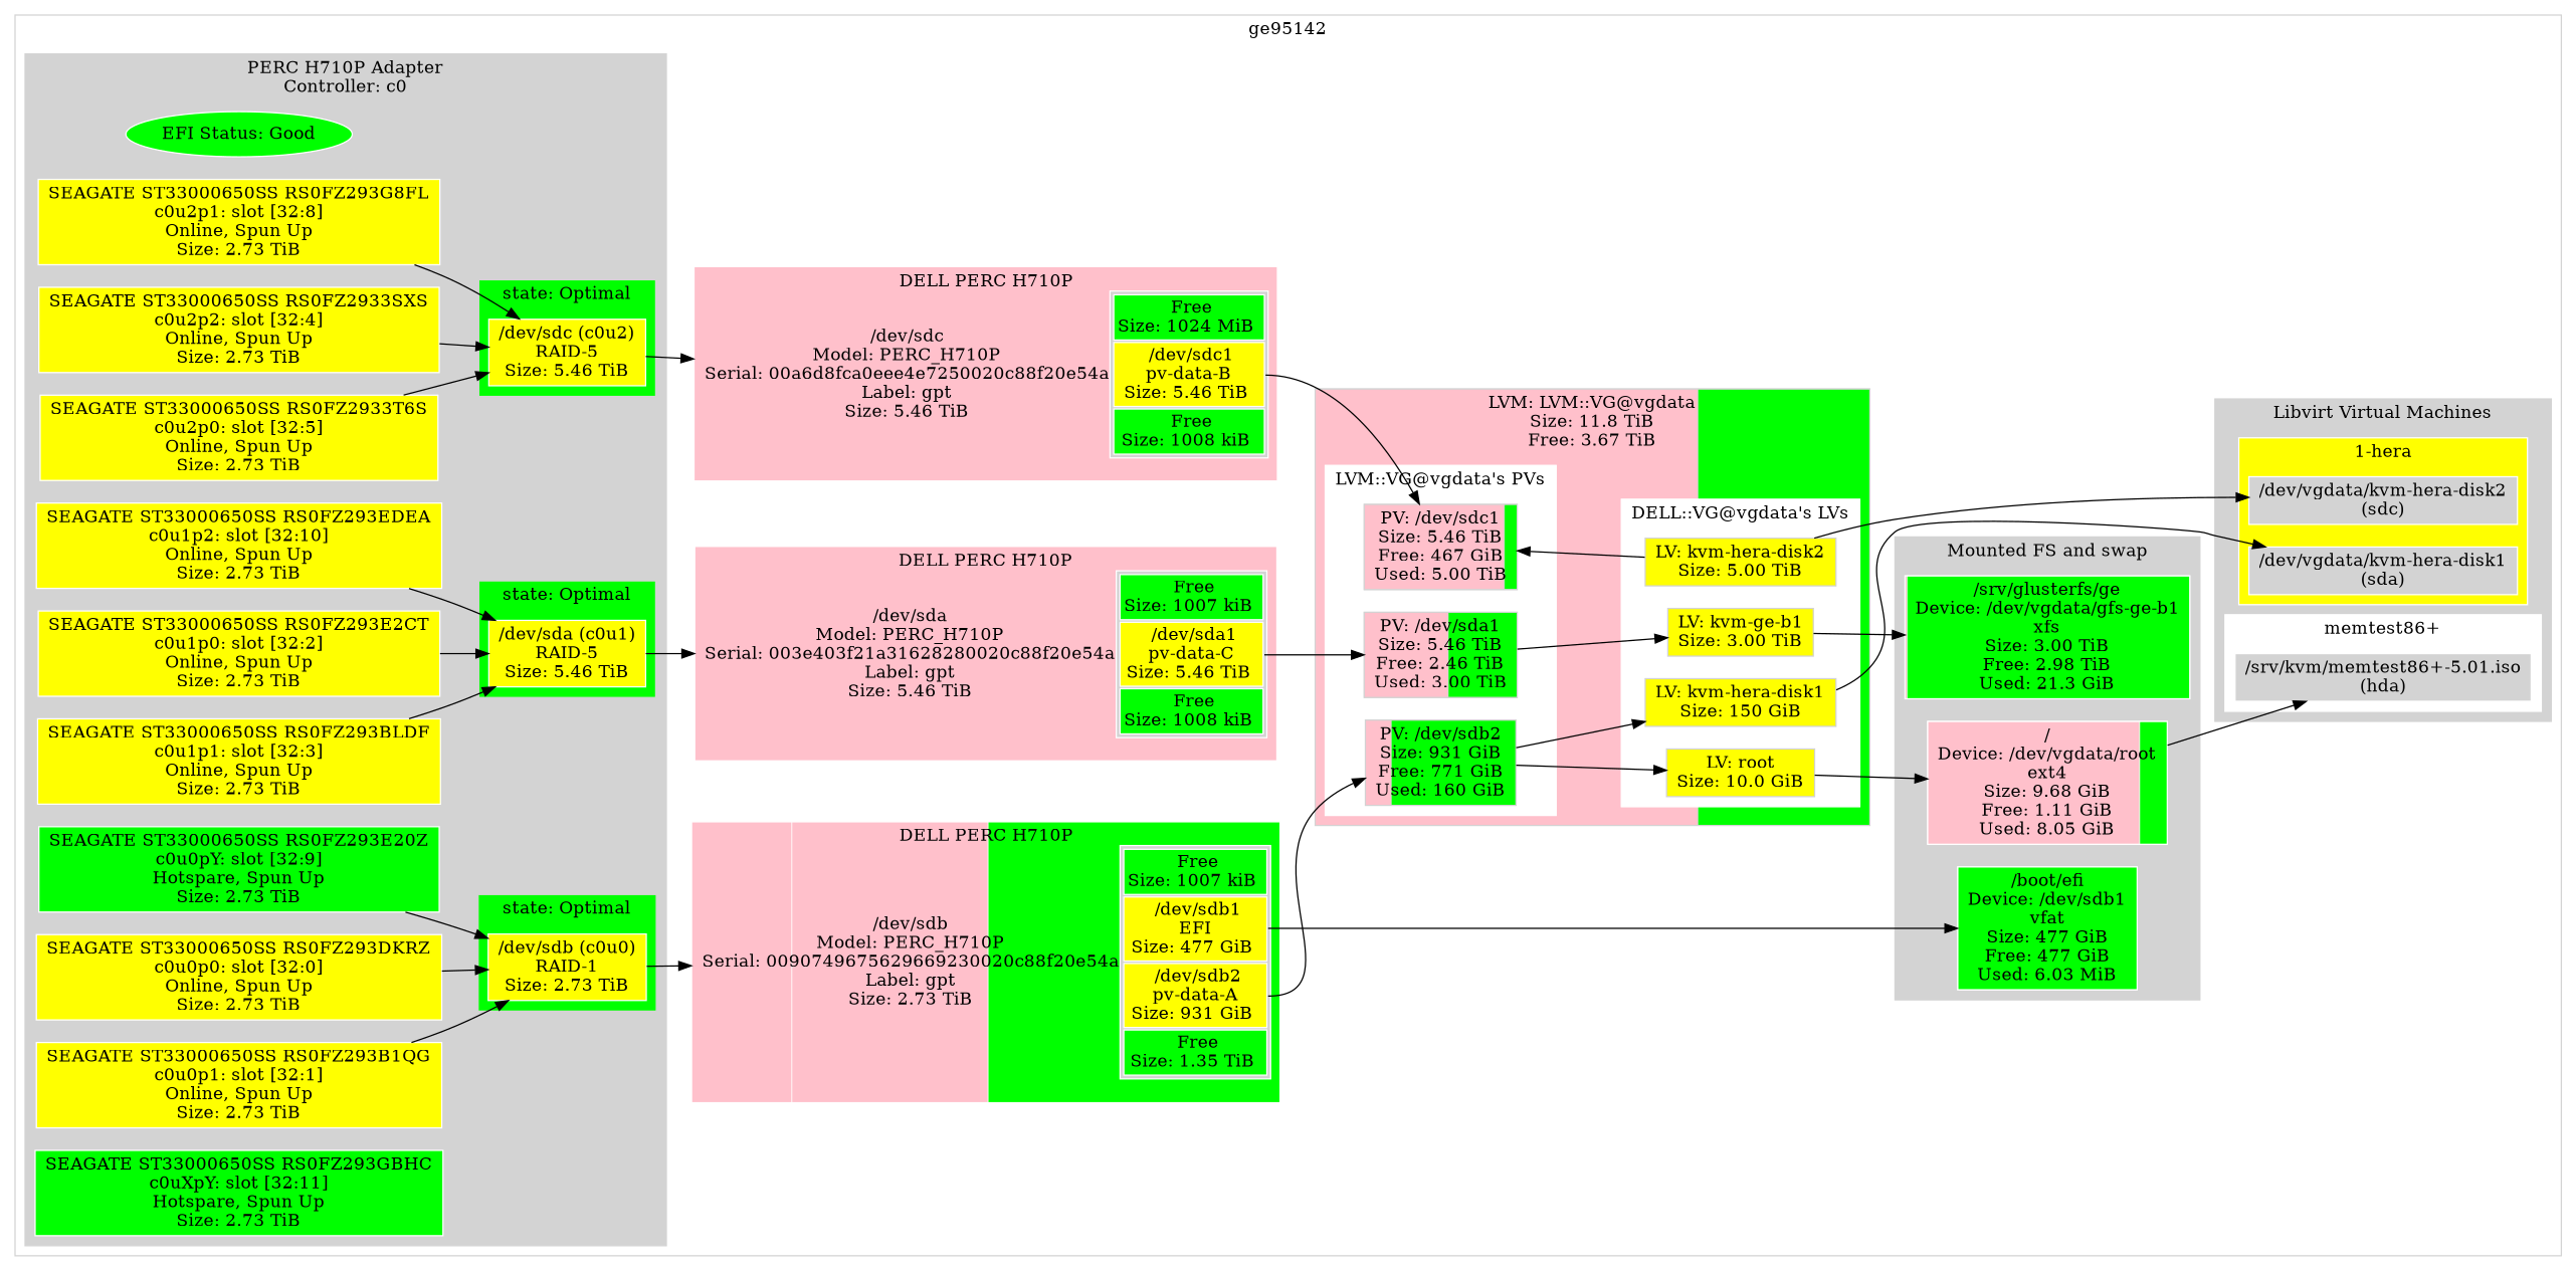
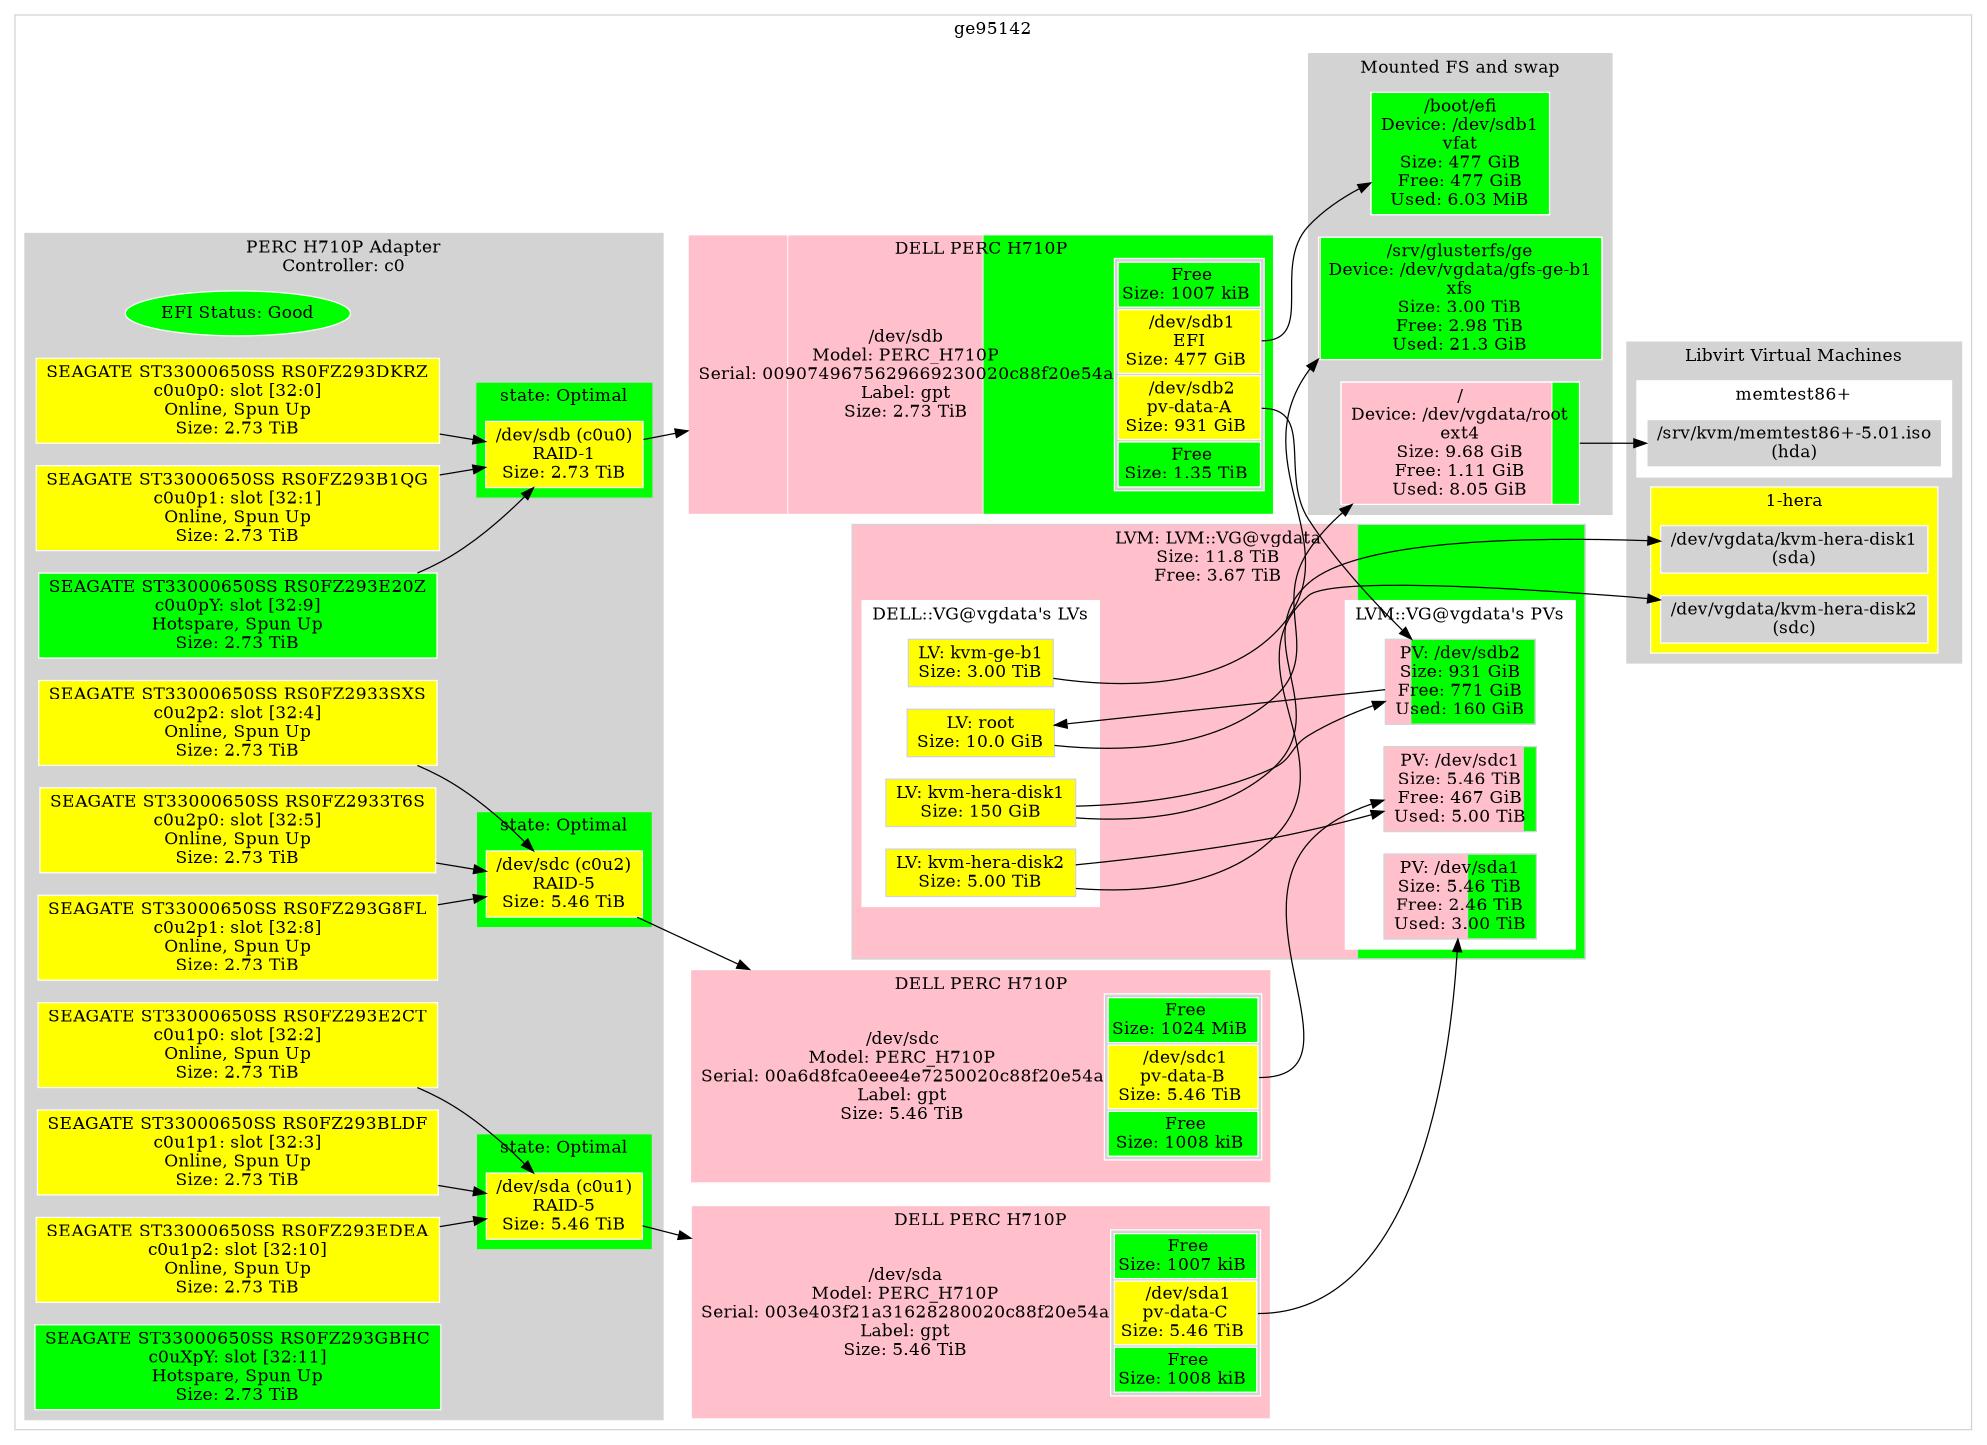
  digraph {
    rankdir=LR
    node [color=white fillcolor=yellow shape=rectangle style=filled]
    n1 [fillcolor="green;0.000000:pink;1.000000:green;0.000000" label=<<TABLE BORDER="0" CELLPADDING="0" CELLSPACING="0"> 						<TR> <TD COLSPAN="2">DELL PERC H710P</TD> </TR><TR><TD >/dev/sda<BR/>Model: PERC_H710P<BR/>Serial: 003e403f21a31628280020c88f20e54a<BR/>Label: gpt<BR/>Size: 5.46 TiB</TD>    <TD BGCOLOR="lightgrey"> 						<TABLE > 							<TR> 								<TD bgcolor="green"> 								Free<BR/>Size: 1007 kiB 								</TD> 							</TR> 							<TR> 								<TD PORT="1" BGCOLOR="yellow"> 								/dev/sda1<BR/>pv-data-C<BR/>Size: 5.46 TiB 								</TD> 							</TR> 							<TR> 								<TD bgcolor="green"> 								Free<BR/>Size: 1008 kiB 								</TD> 							</TR> 						</TABLE> 						</TD> </TR><TR> <TD COLSPAN="2"> </TD> </TR> 					</TABLE> 				> style=striped]
    n2 [fillcolor="green;0.000000:pink;0.170664:pink;0.333329:green;0.496006" label=<<TABLE BORDER="0" CELLPADDING="0" CELLSPACING="0"> 						<TR> <TD COLSPAN="2">DELL PERC H710P</TD> </TR><TR><TD >/dev/sdb<BR/>Model: PERC_H710P<BR/>Serial: 0090749675629669230020c88f20e54a<BR/>Label: gpt<BR/>Size: 2.73 TiB</TD>    <TD BGCOLOR="lightgrey"> 						<TABLE > 							<TR> 								<TD bgcolor="green"> 								Free<BR/>Size: 1007 kiB 								</TD> 							</TR> 							<TR> 								<TD PORT="1" BGCOLOR="yellow"> 								/dev/sdb1<BR/>EFI<BR/>Size: 477 GiB 								</TD> 							</TR> 							<TR> 								<TD PORT="2" BGCOLOR="yellow"> 								/dev/sdb2<BR/>pv-data-A<BR/>Size: 931 GiB 								</TD> 							</TR> 							<TR> 								<TD bgcolor="green"> 								Free<BR/>Size: 1.35 TiB 								</TD> 							</TR> 						</TABLE> 						</TD> </TR><TR> <TD COLSPAN="2"> </TD> </TR> 					</TABLE> 				> style=striped]
    n3 [fillcolor="green;0.000179:pink;0.999821:green;0.000000" label=<<TABLE BORDER="0" CELLPADDING="0" CELLSPACING="0"> 						<TR> <TD COLSPAN="2">DELL PERC H710P</TD> </TR><TR><TD >/dev/sdc<BR/>Model: PERC_H710P<BR/>Serial: 00a6d8fca0eee4e7250020c88f20e54a<BR/>Label: gpt<BR/>Size: 5.46 TiB</TD>    <TD BGCOLOR="lightgrey"> 						<TABLE > 							<TR> 								<TD bgcolor="green"> 								Free<BR/>Size: 1024 MiB 								</TD> 							</TR> 							<TR> 								<TD PORT="1" BGCOLOR="yellow"> 								/dev/sdc1<BR/>pv-data-B<BR/>Size: 5.46 TiB 								</TD> 							</TR> 							<TR> 								<TD bgcolor="green"> 								Free<BR/>Size: 1008 kiB 								</TD> 							</TR> 						</TABLE> 						</TD> </TR><TR> <TD COLSPAN="2"> </TD> </TR> 					</TABLE> 				> style=striped]
    n4 [color=lightgrey fillcolor="pink;0.549750.2:green" label="PV: /dev/sda1\nSize: 5.46 TiB\nFree: 2.46 TiB\nUsed: 3.00 TiB" style=striped]
    n5 [color=lightgrey fillcolor="pink;0.171799.2:green" label="PV: /dev/sdb2\nSize: 931 GiB\nFree: 771 GiB\nUsed: 160 GiB" style=striped]
    n6 [color=lightgrey fillcolor="pink;0.916414.2:green" label="PV: /dev/sdc1\nSize: 5.46 TiB\nFree: 467 GiB\nUsed: 5.00 TiB" style=striped]
    n7 [color=lightgrey label="LV: kvm-ge-b1\nSize: 3.00 TiB"]
    n8 [color=lightgrey label="LV: kvm-hera-disk1\nSize: 150 GiB"]
    n9 [color=lightgrey label="LV: kvm-hera-disk2\nSize: 5.00 TiB"]
    n10 [color=lightgrey label="LV: root\nSize: 10.0 GiB"]
    n11 [fillcolor=green label="EFI Status: Good" shape=oval]
    n12 [label="SEAGATE ST33000650SS RS0FZ293DKRZ\nc0u0p0: slot [32:0]\nOnline, Spun Up\nSize: 2.73 TiB"]
    n13 [label="SEAGATE ST33000650SS RS0FZ293B1QG\nc0u0p1: slot [32:1]\nOnline, Spun Up\nSize: 2.73 TiB"]
    n14 [label="SEAGATE ST33000650SS RS0FZ293E2CT\nc0u1p0: slot [32:2]\nOnline, Spun Up\nSize: 2.73 TiB"]
    n15 [label="SEAGATE ST33000650SS RS0FZ293BLDF\nc0u1p1: slot [32:3]\nOnline, Spun Up\nSize: 2.73 TiB"]
    n16 [label="SEAGATE ST33000650SS RS0FZ2933SXS\nc0u2p2: slot [32:4]\nOnline, Spun Up\nSize: 2.73 TiB"]
    n17 [label="SEAGATE ST33000650SS RS0FZ2933T6S\nc0u2p0: slot [32:5]\nOnline, Spun Up\nSize: 2.73 TiB"]
    n18 [label="SEAGATE ST33000650SS RS0FZ293G8FL\nc0u2p1: slot [32:8]\nOnline, Spun Up\nSize: 2.73 TiB"]
    n19 [fillcolor=green label="SEAGATE ST33000650SS RS0FZ293E20Z\nc0u0pY: slot [32:9]\nHotspare, Spun Up\nSize: 2.73 TiB"]
    n20 [label="SEAGATE ST33000650SS RS0FZ293EDEA\nc0u1p2: slot [32:10]\nOnline, Spun Up\nSize: 2.73 TiB"]
    n21 [fillcolor=green label="SEAGATE ST33000650SS RS0FZ293GBHC\nc0uXpY: slot [32:11]\nHotspare, Spun Up\nSize: 2.73 TiB"]
    n22 [label="/dev/sdb (c0u0)\nRAID-1\nSize: 2.73 TiB"]
    n23 [label="/dev/sda (c0u1)\nRAID-5\nSize: 5.46 TiB"]
    n24 [label="/dev/sdc (c0u2)\nRAID-5\nSize: 5.46 TiB"]
    n25 [fillcolor="pink;0.006951.2:green" label="/srv/glusterfs/ge\nDevice: /dev/vgdata/gfs-ge-b1\nxfs\nSize: 3.00 TiB\nFree: 2.98 TiB\nUsed: 21.3 GiB" style=striped]
    n26 [fillcolor="pink;0.885052.2:green" label="/\nDevice: /dev/vgdata/root\next4\nSize: 9.68 GiB\nFree: 1.11 GiB\nUsed: 8.05 GiB" style=striped]
    n27 [fillcolor="pink;0.000012.2:green" label="/boot/efi\nDevice: /dev/sdb1\nvfat\nSize: 477 GiB\nFree: 477 GiB\nUsed: 6.03 MiB" style=striped]
    n28 [fillcolor=lightgrey label="/dev/vgdata/kvm-hera-disk1\n(sda)"]
    n29 [fillcolor=lightgrey label="/dev/vgdata/kvm-hera-disk2\n(sdc)"]
    n30 [fillcolor=lightgrey label="/srv/kvm/memtest86+-5.01.iso\n(hda)"]
    subgraph cluster_1 {
      color=lightgrey
      fillcolor=white
      label=ge95142
      style=filled
      subgraph sub_2 {
        color=lightgrey
        fillcolor=white
        label=ge95142
        style=filled
        n1
      }
      subgraph sub_3 {
        color=lightgrey
        fillcolor=white
        label=ge95142
        style=filled
        n2
      }
      subgraph sub_4 {
        color=lightgrey
        fillcolor=white
        label=ge95142
        style=filled
        n3
      }
      subgraph cluster_5 {
        color=lightgrey
        fillcolor="pink;0.689888.2:green"
        label="LVM: LVM::VG@vgdata\nSize: 11.8 TiB\nFree: 3.67 TiB"
        style=striped
        subgraph cluster_6 {
          color=white
          fillcolor=white
          label="LVM::VG@vgdata's PVs"
          style=striped
          subgraph sub_7 {
            color=white
            fillcolor=white
            label="LVM::VG@vgdata's PVs"
            style=striped
            n4
          }
          subgraph sub_8 {
            color=white
            fillcolor=white
            label="LVM::VG@vgdata's PVs"
            style=striped
            n5
          }
          subgraph sub_9 {
            color=white
            fillcolor=white
            label="LVM::VG@vgdata's PVs"
            style=striped
            n6
          }
        }
        subgraph cluster_10 {
          color=white
          fillcolor=white
          label="DELL::VG@vgdata's LVs"
          style=striped
          subgraph sub_11 {
            color=white
            fillcolor=white
            label="LVM::VG@vgdata's LVs"
            style=striped
            n7
          }
          subgraph sub_12 {
            color=white
            fillcolor=white
            label="LVM::VG@vgdata's LVs"
            style=striped
            n8
          }
          subgraph sub_13 {
            color=white
            fillcolor=white
            label="LVM::VG@vgdata's LVs"
            style=striped
            n9
          }
          subgraph sub_14 {
            color=white
            fillcolor=white
            label="LVM::VG@vgdata's LVs"
            style=striped
            n10
          }
        }
      }
      subgraph cluster_15 {
        color=lightgrey
        fillcolor=lightgrey
        label="PERC H710P Adapter\nController: c0"
        style=filled
        subgraph sub_16 {
          color=lightgrey
          fillcolor=lightgrey
          label="PERC H710P Adapter\nController: c0"
          style=filled
          n11
        }
        subgraph sub_17 {
          color=lightgrey
          fillcolor=lightgrey
          label="PERC H710P Adapter\nController: c0"
          style=filled
          n12
        }
        subgraph sub_18 {
          color=lightgrey
          fillcolor=lightgrey
          label="PERC H710P Adapter\nController: c0"
          style=filled
          n13
        }
        subgraph sub_19 {
          color=lightgrey
          fillcolor=lightgrey
          label="PERC H710P Adapter\nController: c0"
          style=filled
          n14
        }
        subgraph sub_20 {
          color=lightgrey
          fillcolor=lightgrey
          label="PERC H710P Adapter\nController: c0"
          style=filled
          n15
        }
        subgraph sub_21 {
          color=lightgrey
          fillcolor=lightgrey
          label="PERC H710P Adapter\nController: c0"
          style=filled
          n16
        }
        subgraph sub_22 {
          color=lightgrey
          fillcolor=lightgrey
          label="PERC H710P Adapter\nController: c0"
          style=filled
          n17
        }
        subgraph sub_23 {
          color=lightgrey
          fillcolor=lightgrey
          label="PERC H710P Adapter\nController: c0"
          style=filled
          n18
        }
        subgraph sub_24 {
          color=lightgrey
          fillcolor=lightgrey
          label="PERC H710P Adapter\nController: c0"
          style=filled
          n19
        }
        subgraph sub_25 {
          color=lightgrey
          fillcolor=lightgrey
          label="PERC H710P Adapter\nController: c0"
          style=filled
          n20
        }
        subgraph sub_26 {
          color=lightgrey
          fillcolor=lightgrey
          label="PERC H710P Adapter\nController: c0"
          style=filled
          n21
        }
        subgraph cluster_27 {
          color=lightgrey
          fillcolor=green
          label="state: Optimal"
          shape=oval
          style=filled
          subgraph sub_28 {
            color=lightgrey
            fillcolor=green
            label="state: Optimal"
            shape=oval
            style=filled
            n22
          }
        }
        subgraph cluster_29 {
          color=lightgrey
          fillcolor=green
          label="state: Optimal"
          shape=oval
          style=filled
          subgraph sub_30 {
            color=lightgrey
            fillcolor=green
            label="state: Optimal"
            shape=oval
            style=filled
            n23
          }
        }
        subgraph cluster_31 {
          color=lightgrey
          fillcolor=green
          label="state: Optimal"
          shape=oval
          style=filled
          subgraph sub_32 {
            color=lightgrey
            fillcolor=green
            label="state: Optimal"
            shape=oval
            style=filled
            n24
          }
        }
      }
      subgraph cluster_33 {
        color=lightgrey
        fillcolor=lightgrey
        label="Mounted FS and swap"
        style=filled
        subgraph sub_34 {
          color=lightgrey
          fillcolor=lightgrey
          label="Mounted FS and swap"
          style=filled
          n25
        }
        subgraph sub_35 {
          color=lightgrey
          fillcolor=lightgrey
          label="Mounted FS and swap"
          style=filled
          n26
        }
        subgraph sub_36 {
          color=lightgrey
          fillcolor=lightgrey
          label="Mounted FS and swap"
          style=filled
          n27
        }
        subgraph cluster_37 {
          color=white
          fillcolor=green
          label="SWAP\nSize: 0 B\nFree: 0 B\nUsed: 0 B"
          style=striped
        }
      }
      subgraph cluster_38 {
        color=lightgrey
        fillcolor=lightgrey
        label="Libvirt Virtual Machines"
        style=filled
        subgraph cluster_39 {
          color=white
          fillcolor=yellow
          label="1-hera"
          style=filled
          subgraph sub_40 {
            color=white
            fillcolor=yellow
            label="1-hera"
            style=filled
            n28
          }
          subgraph sub_41 {
            color=white
            fillcolor=yellow
            label="1-hera"
            style=filled
            n29
          }
        }
        subgraph cluster_42 {
          color=white
          fillcolor=white
          label="memtest86+"
          style=filled
          subgraph sub_43 {
            color=white
            fillcolor=white
            label="memtest86+"
            style=filled
            n30
          }
        }
      }
    }
    n1 -> n4 [tailport=1]
    n2 -> n5 [tailport=2]
    n2 -> n27 [tailport=1]
    n3 -> n6 [tailport=1]
-   n4 -> n7
-   n5 -> n8
+   n8 -> n5
    n5 -> n10
    n7 -> n25
    n8 -> n28
    n9 -> n6
    n9 -> n29
    n10 -> n26
    n12 -> n22
    n13 -> n22
    n14 -> n23
    n15 -> n23
    n16 -> n24
    n17 -> n24
    n18 -> n24
    n19 -> n22
    n20 -> n23
    n22 -> n2
    n23 -> n1
    n24 -> n3
    n26 -> n30
  }
